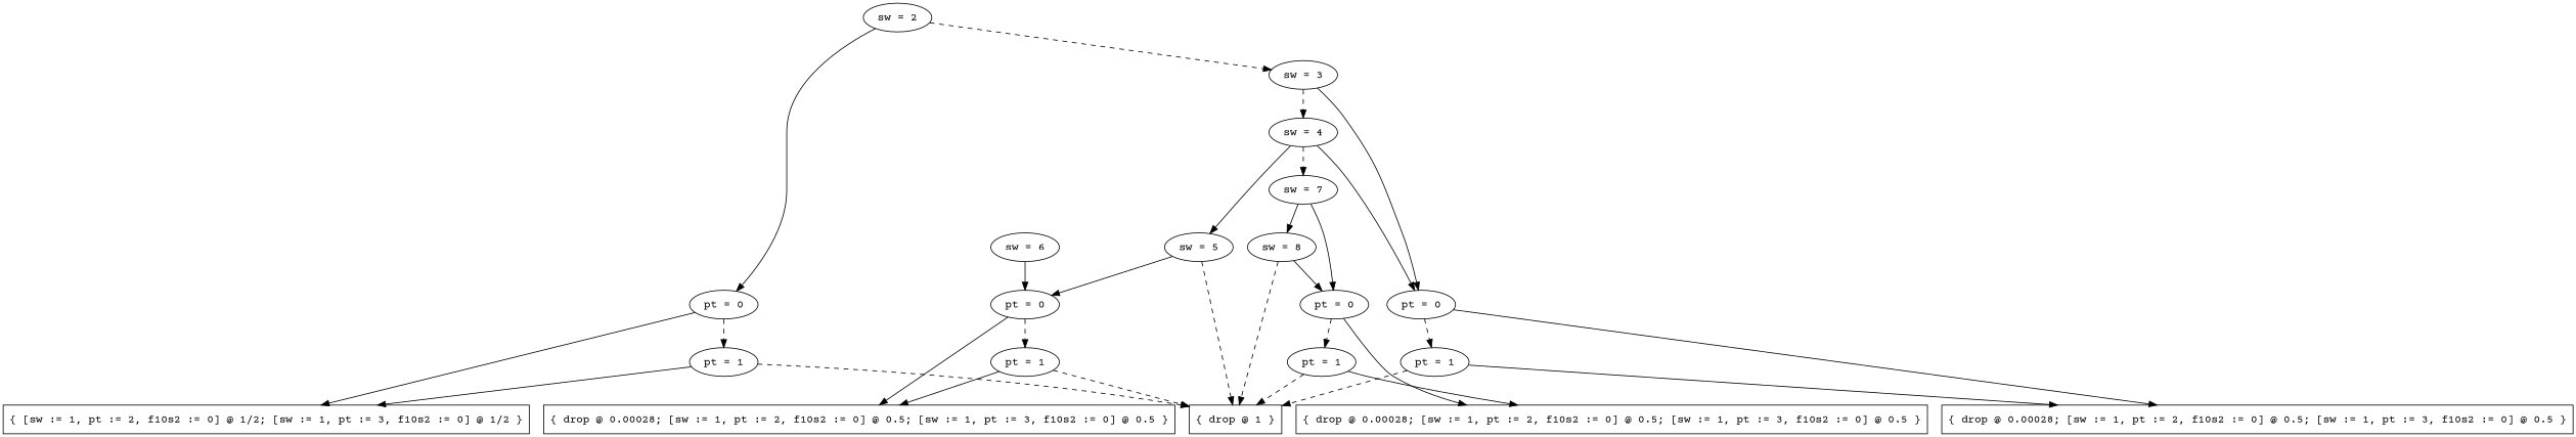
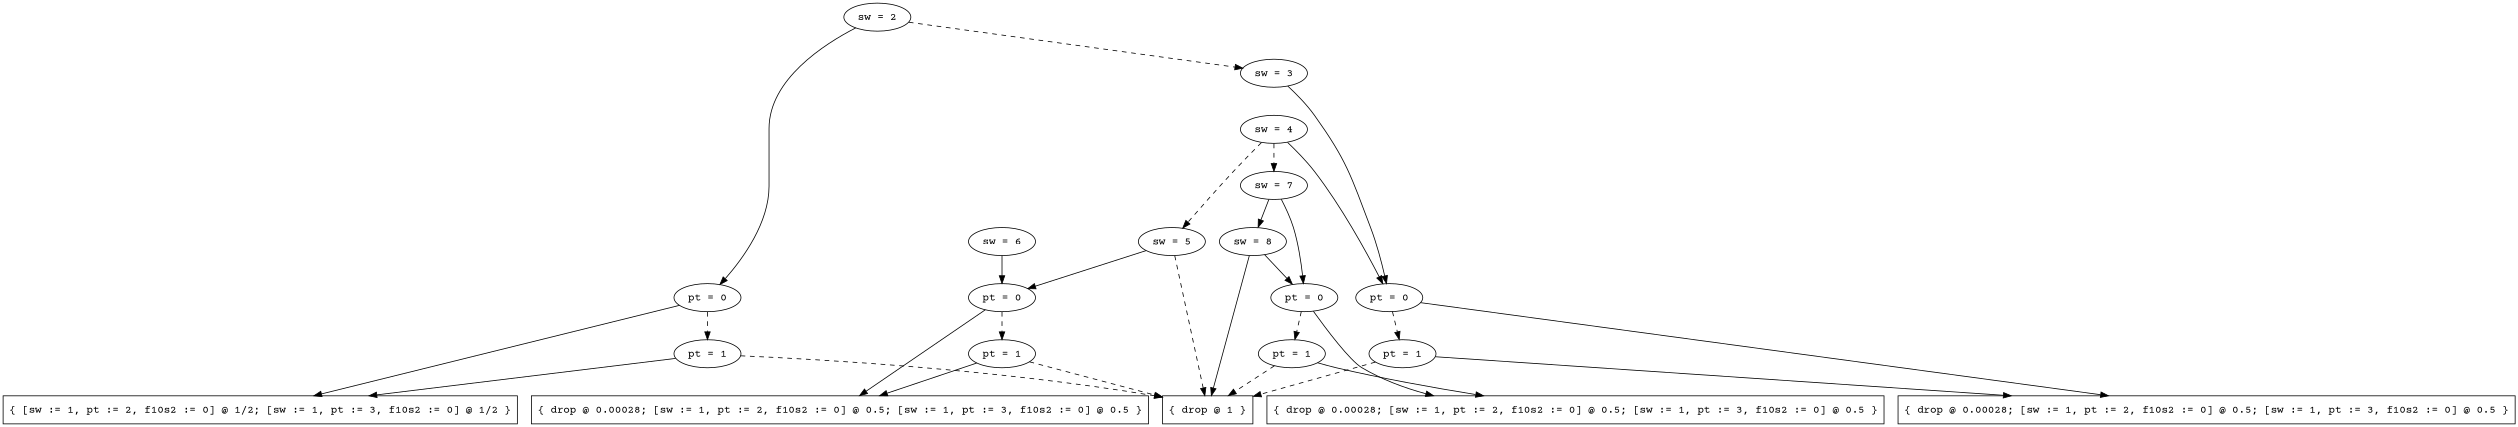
  digraph {
    fontname="Courier Prime"
    node [fontname="Courier Prime"]
    edge [fontname="Courier Prime"]
    n1 [label="sw = 4"]
    n2 [label="pt = 1"]
    n3 [label="pt = 1"]
    n4 [label="pt = 1"]
    n5 [label="pt = 1"]
    n6 [label="sw = 5"]
    n7 [label="sw = 3"]
    n8 [label="sw = 2"]
    n9 [label="sw = 7"]
    n10 [label="sw = 8"]
    n11 [label="sw = 6"]
    n12 [label="pt = 0"]
    n13 [label="pt = 0"]
    n14 [label="pt = 0"]
    n15 [label="pt = 0"]
    n16 [label="{ [sw := 1, pt := 2, f10s2 := 0] @ 1/2; [sw := 1, pt := 3, f10s2 := 0] @ 1/2 }" shape=box]
    n17 [label="{ drop @ 1 }" shape=box]
    n18 [label="{ drop @ 0.00028; [sw := 1, pt := 2, f10s2 := 0] @ 0.5; [sw := 1, pt := 3, f10s2 := 0] @ 0.5 }" shape=box]
    n19 [label="{ drop @ 0.00028; [sw := 1, pt := 2, f10s2 := 0] @ 0.5; [sw := 1, pt := 3, f10s2 := 0] @ 0.5 }" shape=box]
    n20 [label="{ drop @ 0.00028; [sw := 1, pt := 2, f10s2 := 0] @ 0.5; [sw := 1, pt := 3, f10s2 := 0] @ 0.5 }" shape=box]
    subgraph sub_1 {
      rank=same
      n1
    }
    subgraph sub_2 {
      rank=same
      n2
      n3
      n4
      n5
    }
    subgraph sub_3 {
      rank=same
      n6
    }
    subgraph sub_4 {
      rank=same
      n7
    }
    subgraph sub_5 {
      rank=same
      n8
    }
    subgraph sub_6 {
      rank=same
      n9
    }
    subgraph sub_7 {
      rank=same
      n10
    }
    subgraph sub_8 {
      rank=same
      n11
    }
    subgraph sub_9 {
      rank=same
      n12
      n13
      n14
      n15
    }
-   n1 -> n6 [style=solid]
+   n1 -> n6 [style=dashed]
    n1 -> n9 [style=dashed]
    n1 -> n13
    n2 -> n16
    n2 -> n17 [style=dashed]
    n3 -> n17 [style=dashed]
    n3 -> n18
    n4 -> n17 [style=dashed]
    n4 -> n19
    n5 -> n17 [style=dashed]
    n5 -> n20
    n6 -> n14
    n6 -> n17 [style=dashed]
-   n7 -> n1 [style=dashed]
    n7 -> n13
    n8 -> n7 [style=dashed]
    n8 -> n12
    n9 -> n10 [style=solid]
    n9 -> n15
    n10 -> n15
-   n10 -> n17 [style=dashed]
+   n10 -> n17 [style=solid]
    n11 -> n14
    n12 -> n2 [style=dashed]
    n12 -> n16
    n13 -> n3 [style=dashed]
    n13 -> n18
    n14 -> n4 [style=dashed]
    n14 -> n19
    n15 -> n5 [style=dashed]
    n15 -> n20
  }
